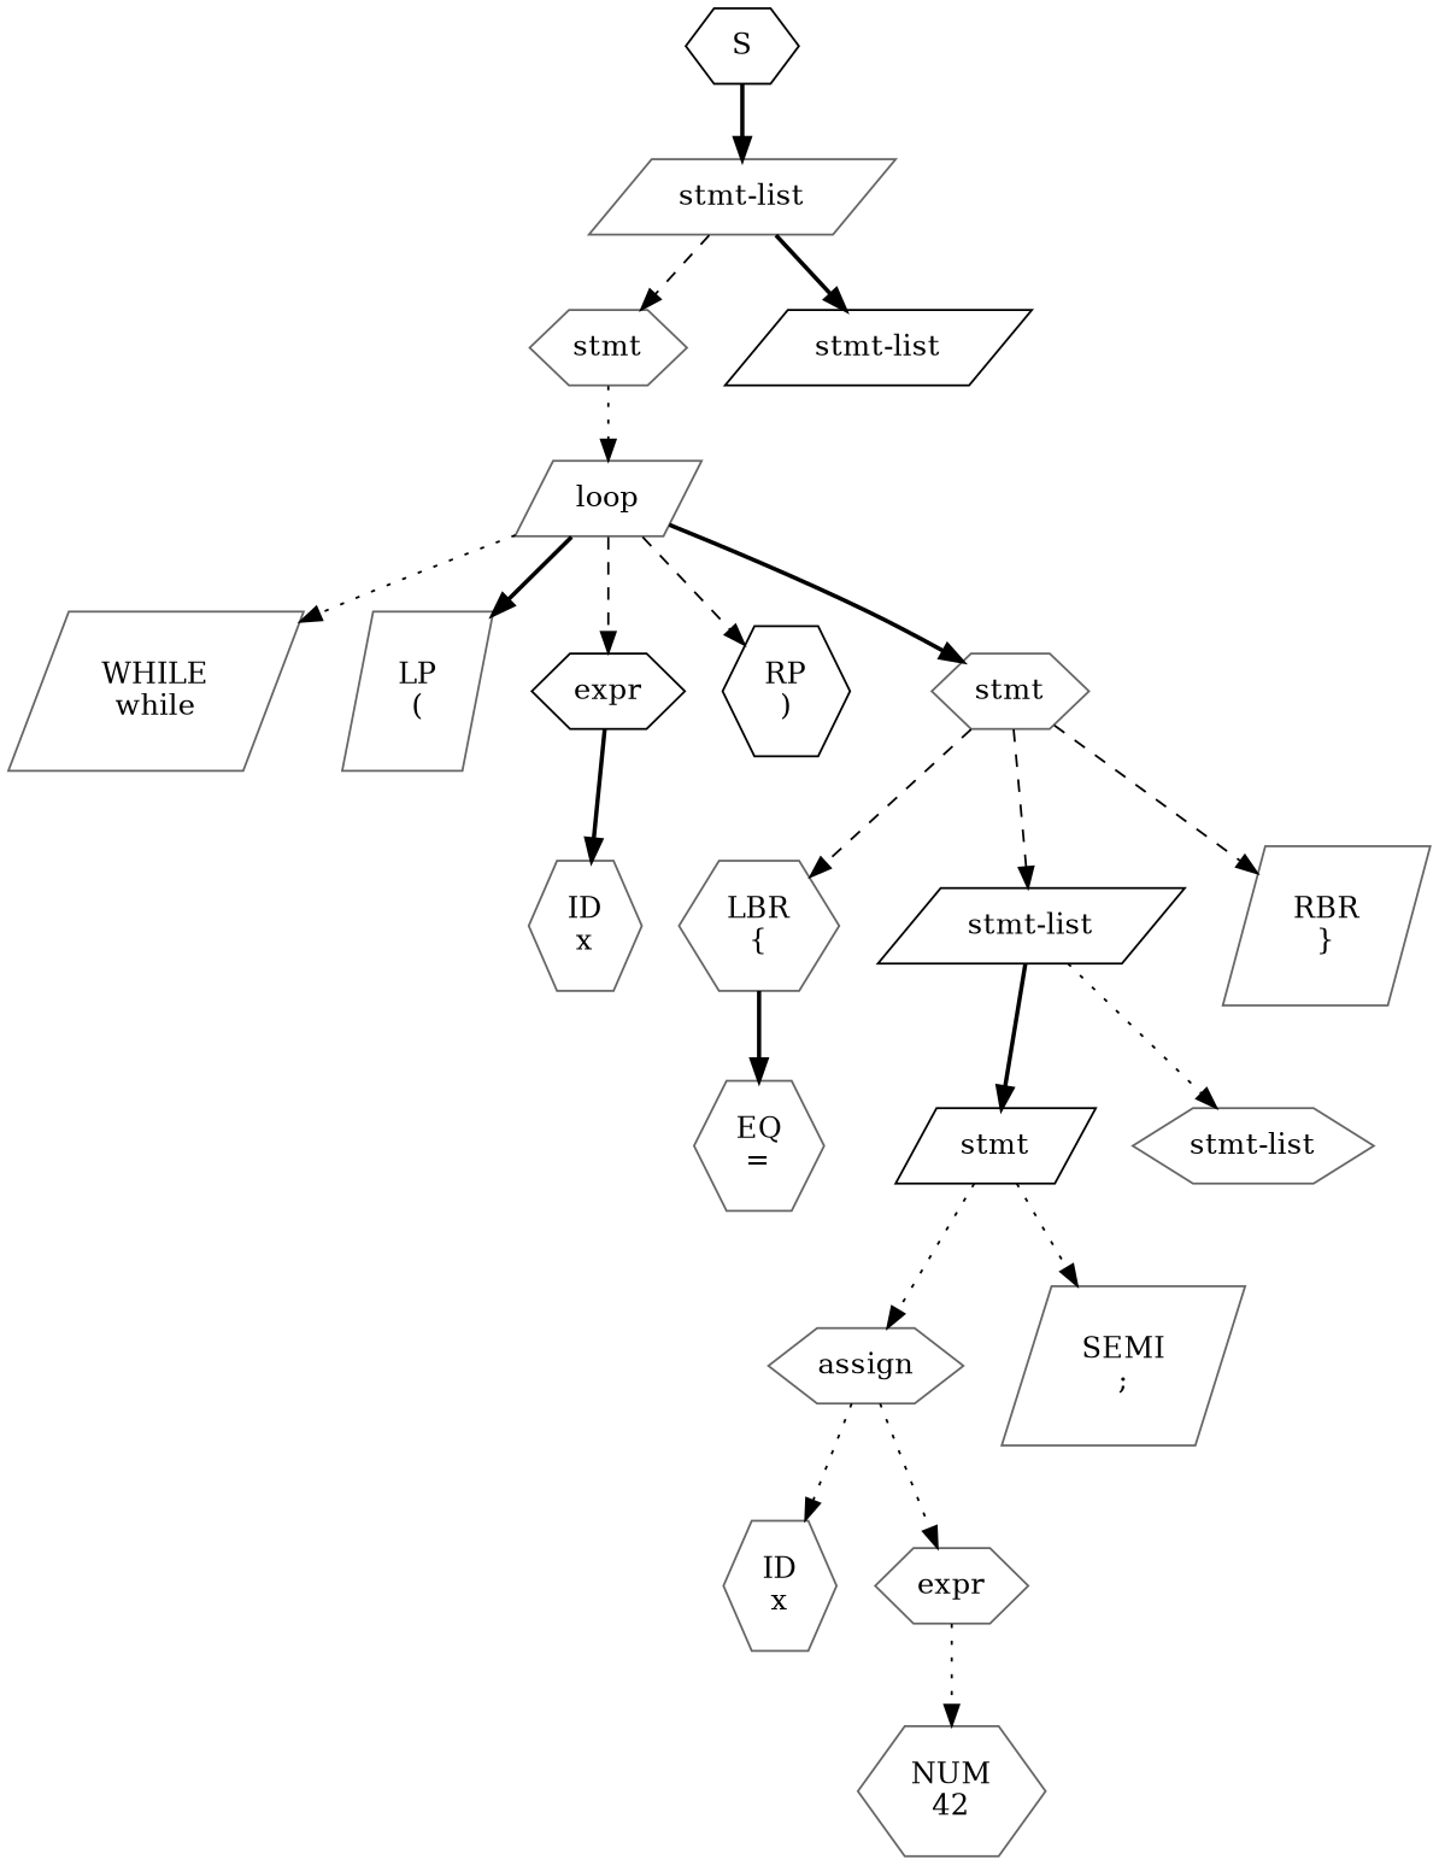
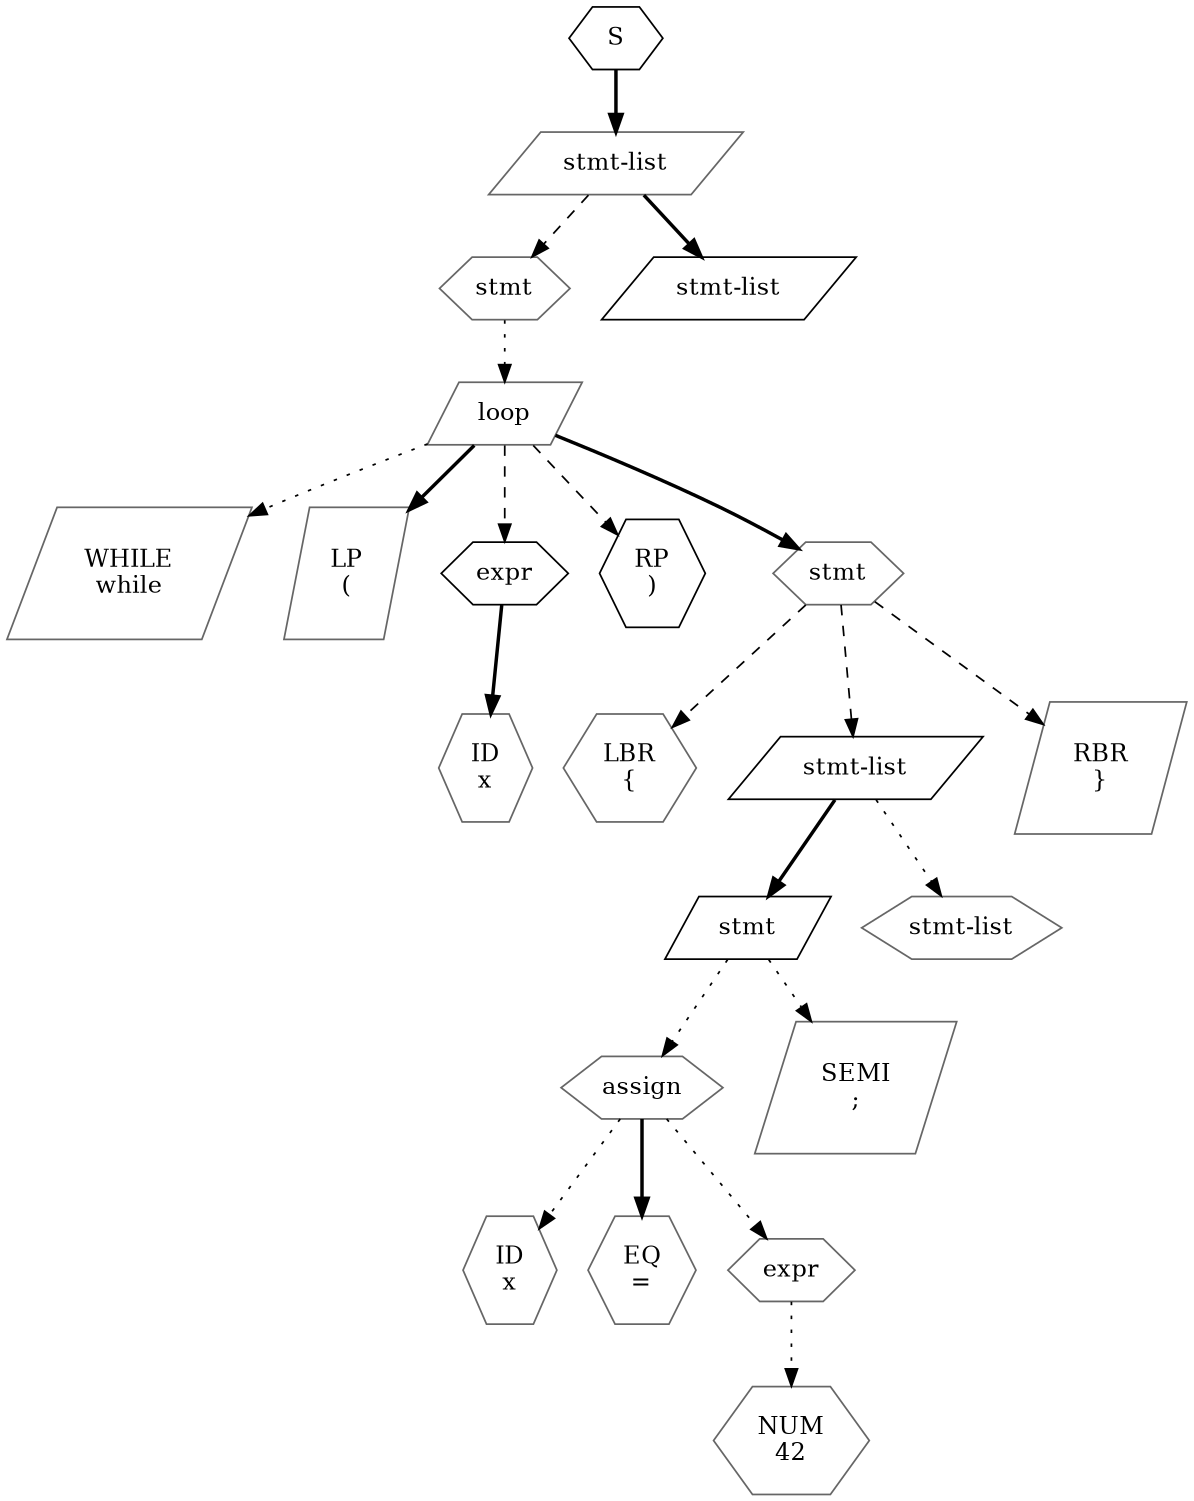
  digraph {
    node [color=gray40 shape=hexagon]
    edge [style=dotted]
    n1 [color=black label=S]
    n2 [label="stmt-list" shape=parallelogram]
    n3 [label=stmt]
    n4 [color=black label="stmt-list" shape=parallelogram]
    n5 [label=loop shape=parallelogram]
    n6 [label="WHILE\nwhile" shape=parallelogram]
    n7 [label="LP\n(" shape=parallelogram]
    n8 [color=black label=expr]
    n9 [color=black label="RP\n)"]
    n10 [label=stmt]
    n11 [label="ID\nx"]
    n12 [label="LBR\n{"]
    n13 [color=black label="stmt-list" shape=parallelogram]
    n14 [label="RBR\n}" shape=parallelogram]
    n15 [color=black label=stmt shape=parallelogram]
    n16 [label="stmt-list"]
    n17 [label=assign]
    n18 [label="SEMI\n;" shape=parallelogram]
    n19 [label="ID\nx"]
    n20 [label="EQ\n="]
    n21 [label=expr]
    n22 [label="NUM\n42"]
    n1 -> n2 [style=bold]
    n2 -> n3 [style=dashed]
    n2 -> n4 [style=bold]
    n3 -> n5
    n5 -> n6
    n5 -> n7 [style=bold]
    n5 -> n8 [style=dashed]
    n5 -> n9 [style=dashed]
    n5 -> n10 [style=bold]
    n8 -> n11 [style=bold]
    n10 -> n12 [style=dashed]
    n10 -> n13 [style=dashed]
    n10 -> n14 [style=dashed]
    n13 -> n15 [style=bold]
    n13 -> n16
    n15 -> n17
    n15 -> n18
    n17 -> n19
-   n12 -> n20 [style=bold]
+   n17 -> n20 [style=bold]
    n17 -> n21
    n21 -> n22
  }
